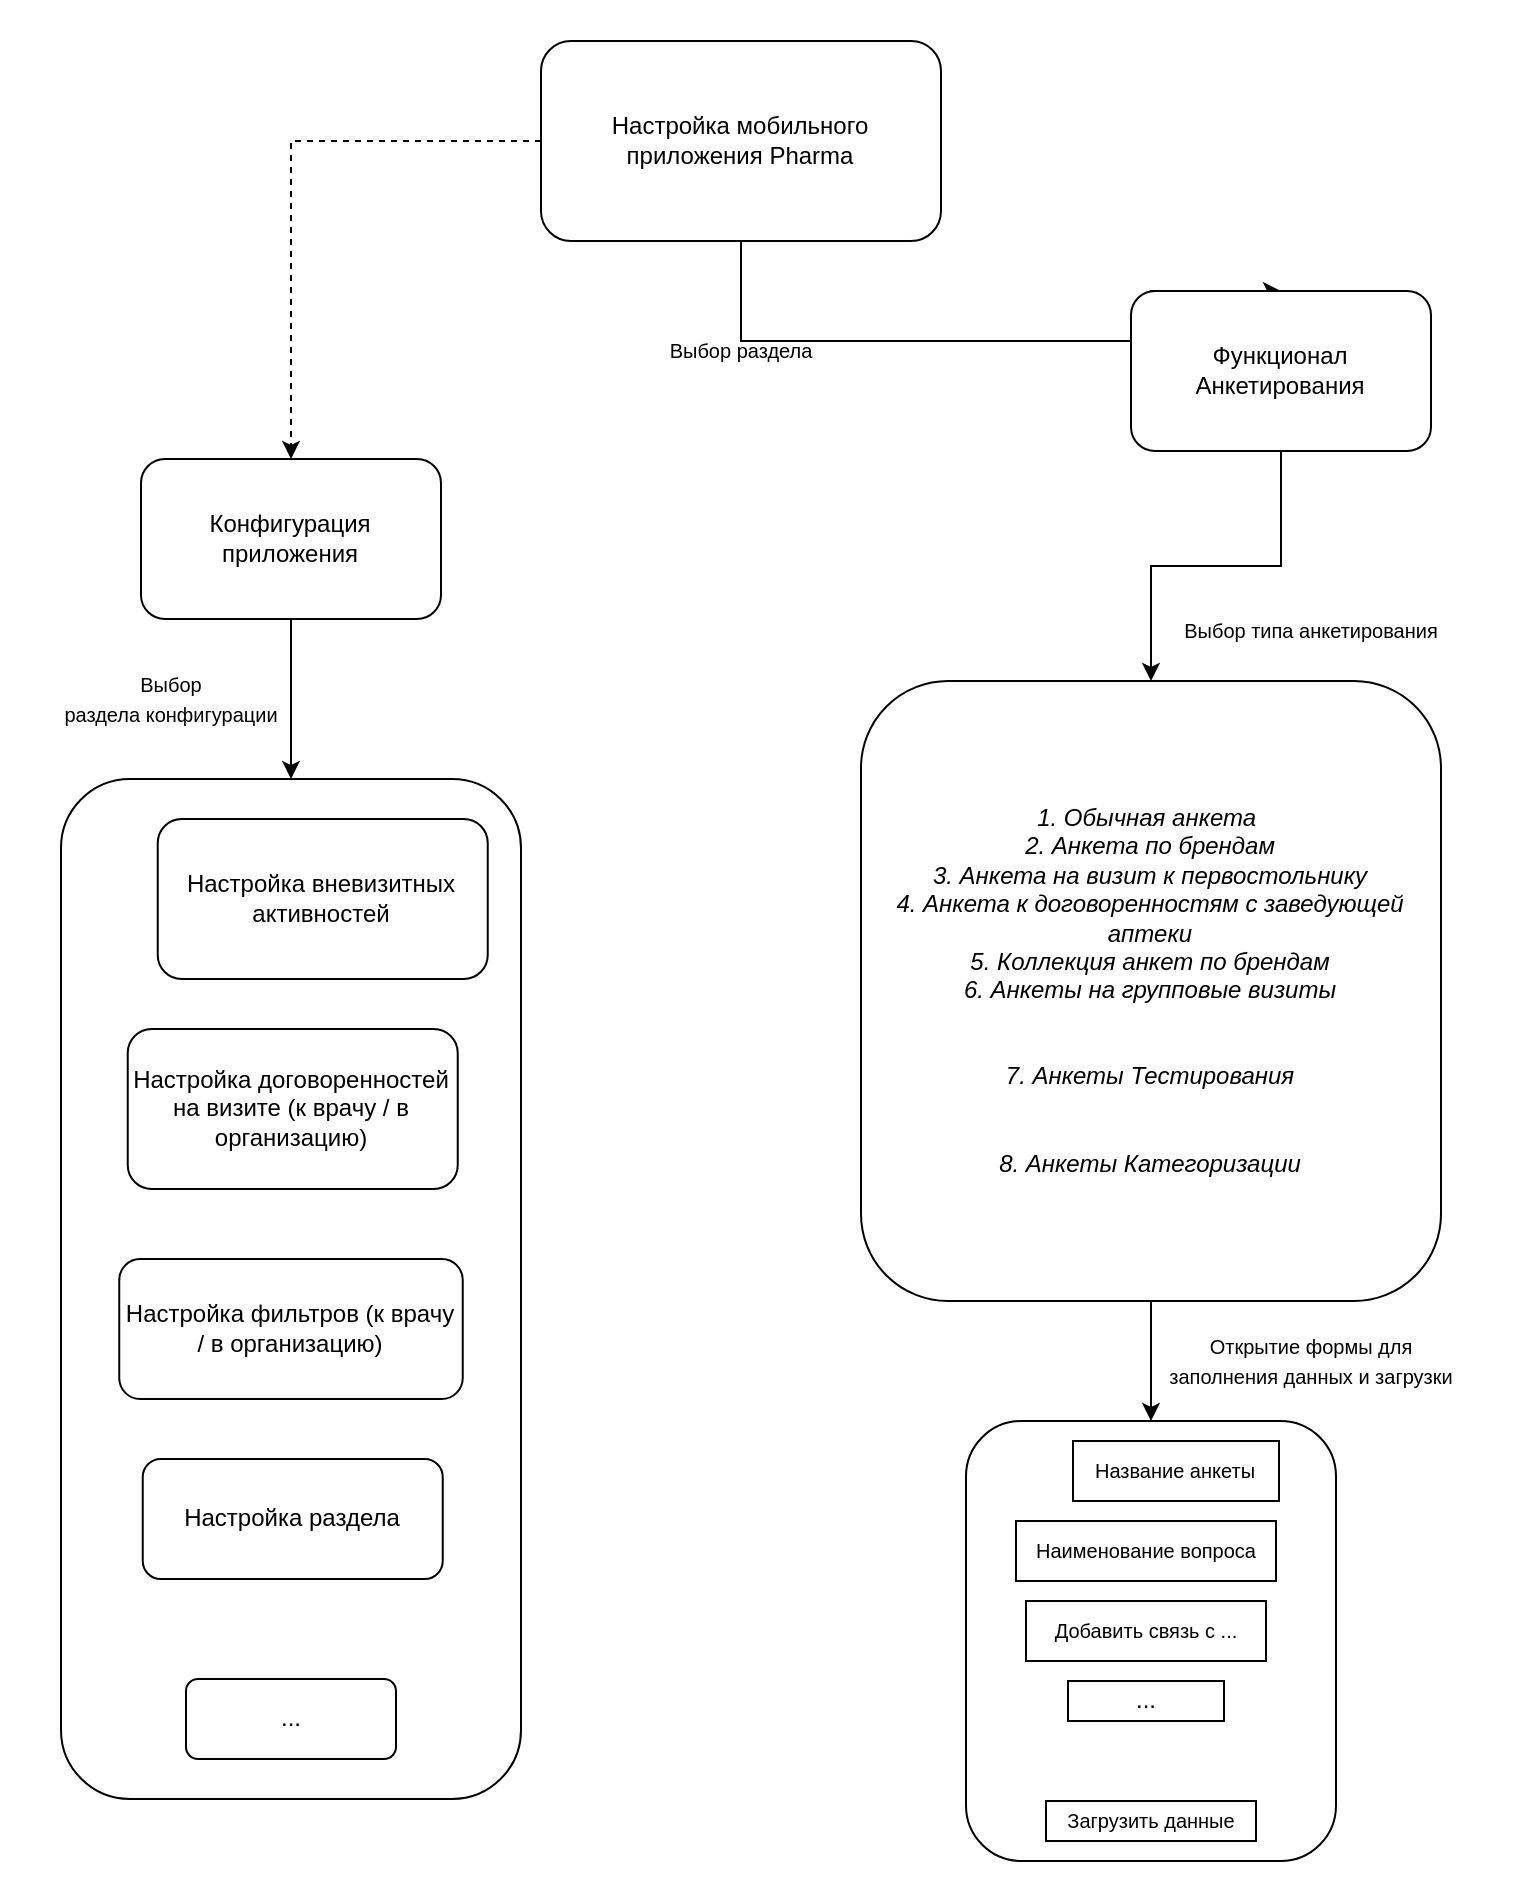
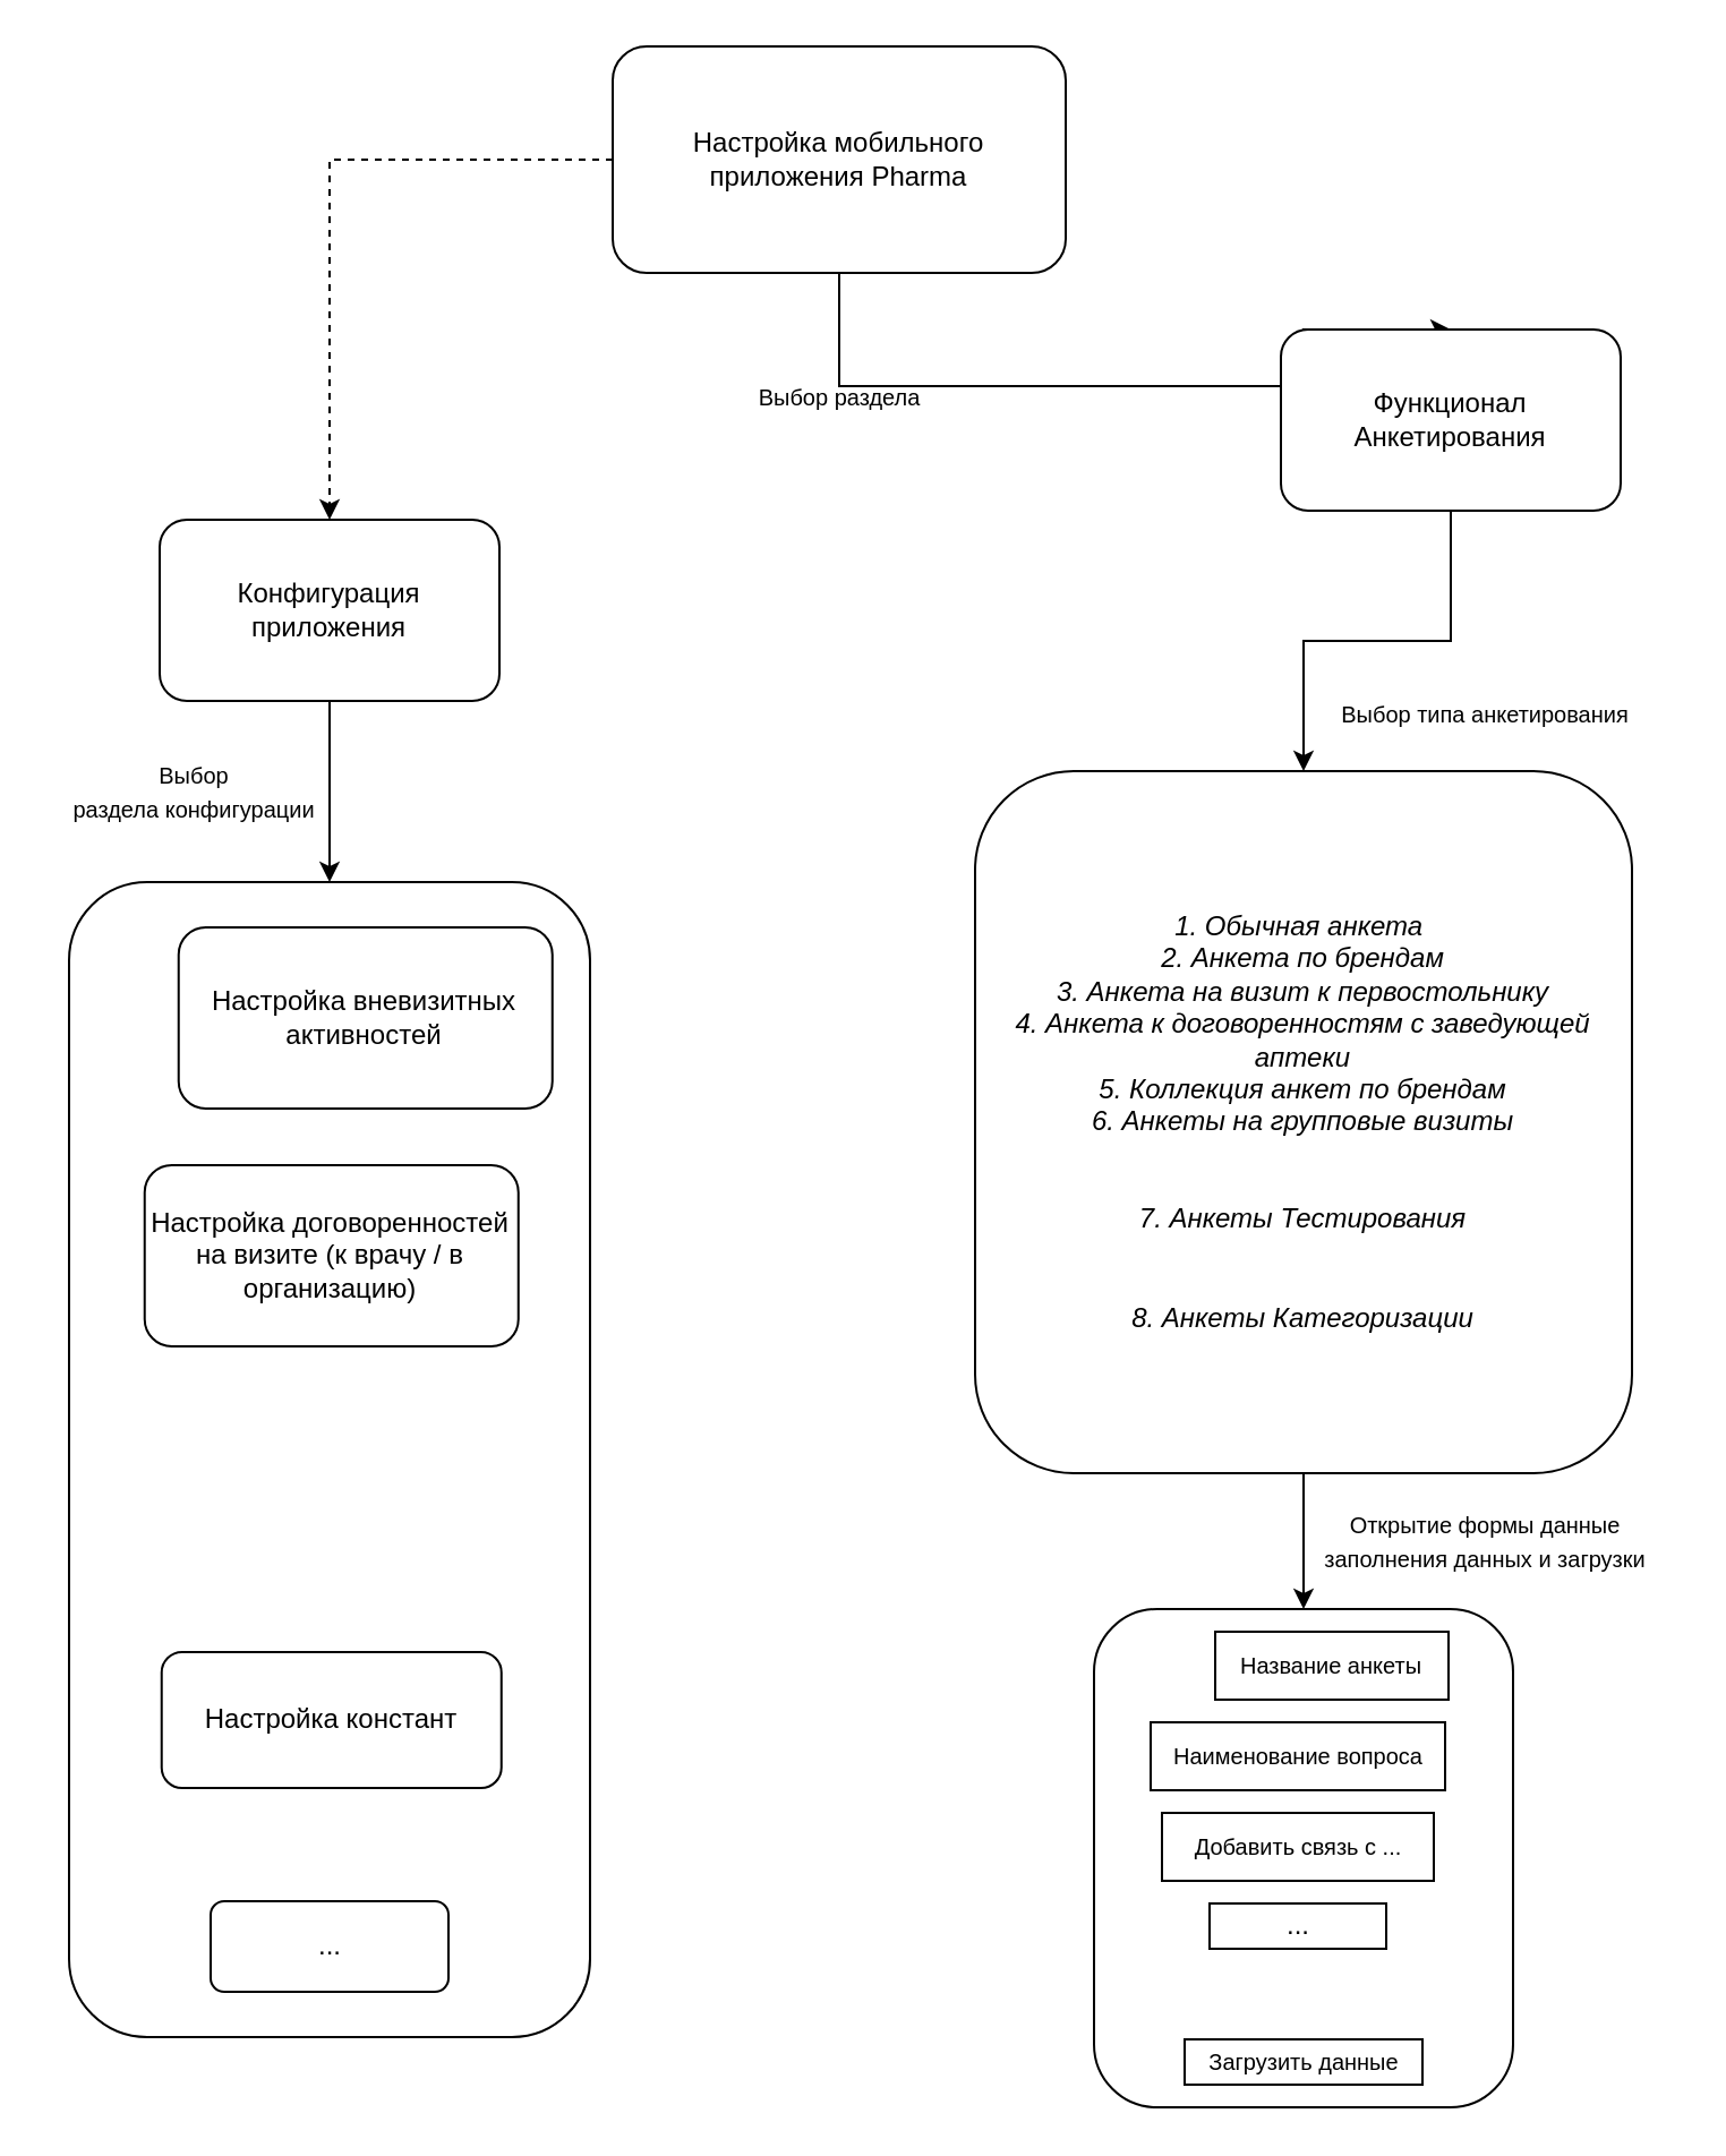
  <mxCell id="0" />
  <mxCell id="1" parent="0" />
  <mxCell id="2" value="" style="rounded=1;whiteSpace=wrap;html=1;" vertex="1" parent="1"><mxGeometry x="30" y="389" width="230" height="510" as="geometry" /></mxCell>
  <mxCell id="3" style="edgeStyle=orthogonalEdgeStyle;rounded=0;orthogonalLoop=1;jettySize=auto;html=1;entryX=0.5;entryY=0;entryDx=0;entryDy=0;dashed=1;" edge="1" parent="1" source="5" target="7"><mxGeometry relative="1" as="geometry" /></mxCell>
  <mxCell id="4" style="edgeStyle=orthogonalEdgeStyle;rounded=0;orthogonalLoop=1;jettySize=auto;html=1;entryX=0.5;entryY=0;entryDx=0;entryDy=0;" edge="1" parent="1" source="5" target="9"><mxGeometry relative="1" as="geometry"><Array as="points"><mxPoint x="370" y="170" /><mxPoint x="575" y="170" /></Array></mxGeometry></mxCell>
  <mxCell id="5" value="Настройка мобильного приложения Pharma" style="rounded=1;whiteSpace=wrap;html=1;" vertex="1" parent="1"><mxGeometry x="270" y="20" width="200" height="100" as="geometry" /></mxCell>
  <mxCell id="6" style="edgeStyle=orthogonalEdgeStyle;rounded=0;orthogonalLoop=1;jettySize=auto;html=1;entryX=0.5;entryY=0;entryDx=0;entryDy=0;" edge="1" parent="1" source="7" target="2"><mxGeometry relative="1" as="geometry" /></mxCell>
  <mxCell id="7" value="Конфигурация приложения" style="rounded=1;whiteSpace=wrap;html=1;" vertex="1" parent="1"><mxGeometry x="70" y="229" width="150" height="80" as="geometry" /></mxCell>
  <mxCell id="8" style="edgeStyle=orthogonalEdgeStyle;rounded=0;orthogonalLoop=1;jettySize=auto;html=1;" edge="1" parent="1" source="9" target="11"><mxGeometry relative="1" as="geometry" /></mxCell>
  <mxCell id="9" value="Функционал Анкетирования" style="rounded=1;whiteSpace=wrap;html=1;" vertex="1" parent="1"><mxGeometry x="565" y="145" width="150" height="80" as="geometry" /></mxCell>
  <mxCell id="10" style="edgeStyle=orthogonalEdgeStyle;rounded=0;orthogonalLoop=1;jettySize=auto;html=1;" edge="1" parent="1" source="11" target="12"><mxGeometry relative="1" as="geometry" /></mxCell>
  <mxCell id="11" value="&lt;i&gt;&lt;font style=&quot;font-size: 12px;&quot;&gt;1. Обычная анкета&lt;font style=&quot;font-size: 12px;&quot;&gt;&amp;nbsp;&lt;/font&gt;&lt;/font&gt;&lt;/i&gt;&lt;div&gt;&lt;font style=&quot;font-size: 12px;&quot;&gt;&lt;i&gt;2. Анкета по брендам&lt;/i&gt;&lt;/font&gt;&lt;/div&gt;&lt;div&gt;&lt;font style=&quot;font-size: 12px;&quot;&gt;&lt;i&gt;3. Анкета на визит к первостольнику&lt;/i&gt;&lt;/font&gt;&lt;/div&gt;&lt;div&gt;&lt;font style=&quot;font-size: 12px;&quot;&gt;&lt;i style=&quot;&quot;&gt;4. Анкета к договоренностям с заведующей аптеки&lt;br&gt;5. Коллекция анкет по брендам&lt;br&gt;6. Анкеты на групповые визиты&lt;br&gt;&lt;br&gt;&lt;br&gt;7. Анкеты Тестирования&lt;br&gt;&lt;br&gt;&lt;br&gt;8. Анкеты Категоризации&lt;/i&gt;&lt;/font&gt;&lt;/div&gt;" style="rounded=1;whiteSpace=wrap;html=1;" vertex="1" parent="1"><mxGeometry x="430" y="340" width="290" height="310" as="geometry" /></mxCell>
  <mxCell id="12" value="" style="rounded=1;whiteSpace=wrap;html=1;" vertex="1" parent="1"><mxGeometry x="482.5" y="710" width="185" height="220" as="geometry" /></mxCell>
  <mxCell id="13" value="&lt;font style=&quot;font-size: 10px;&quot;&gt;Название анкеты&lt;/font&gt;" style="rounded=0;whiteSpace=wrap;html=1;" vertex="1" parent="1"><mxGeometry x="536" y="720" width="103" height="30" as="geometry" /></mxCell>
  <mxCell id="14" value="&lt;font style=&quot;font-size: 10px;&quot;&gt;Наименование вопроса&lt;/font&gt;" style="rounded=0;whiteSpace=wrap;html=1;" vertex="1" parent="1"><mxGeometry x="507.5" y="760" width="130" height="30" as="geometry" /></mxCell>
  <mxCell id="15" value="&lt;font style=&quot;font-size: 10px;&quot;&gt;Добавить связь с ...&lt;/font&gt;" style="rounded=0;whiteSpace=wrap;html=1;" vertex="1" parent="1"><mxGeometry x="512.5" y="800" width="120" height="30" as="geometry" /></mxCell>
  <mxCell id="16" value="..." style="rounded=0;whiteSpace=wrap;html=1;" vertex="1" parent="1"><mxGeometry x="533.5" y="840" width="78" height="20" as="geometry" /></mxCell>
  <mxCell id="17" value="&lt;font style=&quot;font-size: 10px;&quot;&gt;Выбор раздела&lt;/font&gt;" style="text;html=1;align=center;verticalAlign=middle;resizable=0;points=[];autosize=1;strokeColor=none;fillColor=none;" vertex="1" parent="1"><mxGeometry x="325" y="160" width="90" height="30" as="geometry" /></mxCell>
  <mxCell id="18" value="&lt;font style=&quot;font-size: 10px;&quot;&gt;Выбор типа анкетирования&lt;/font&gt;" style="text;html=1;align=center;verticalAlign=middle;resizable=0;points=[];autosize=1;strokeColor=none;fillColor=none;" vertex="1" parent="1"><mxGeometry x="580" y="300" width="150" height="30" as="geometry" /></mxCell>
  <mxCell id="19" value="&lt;font style=&quot;font-size: 10px;&quot;&gt;Загрузить данные&lt;/font&gt;" style="rounded=0;whiteSpace=wrap;html=1;" vertex="1" parent="1"><mxGeometry x="522.5" y="900" width="105" height="20" as="geometry" /></mxCell>
- <mxCell id="20" value="&lt;font style=&quot;font-size: 10px;&quot;&gt;Открытие формы для &lt;br&gt;заполнения данных и загрузки&lt;/font&gt;" style="text;html=1;align=center;verticalAlign=middle;resizable=0;points=[];autosize=1;strokeColor=none;fillColor=none;" vertex="1" parent="1"><mxGeometry x="570" y="660" width="170" height="40" as="geometry" /></mxCell>
+ <mxCell id="20" value="&lt;font style=&quot;font-size: 10px;&quot;&gt;Открытие формы данные &lt;br&gt;заполнения данных и загрузки&lt;/font&gt;" style="text;html=1;align=center;verticalAlign=middle;resizable=0;points=[];autosize=1;strokeColor=none;fillColor=none;" vertex="1" parent="1"><mxGeometry x="570" y="660" width="170" height="40" as="geometry" /></mxCell>
  <mxCell id="21" value="Настройка вневизитных активностей" style="rounded=1;whiteSpace=wrap;html=1;" vertex="1" parent="1"><mxGeometry x="78.37" y="409" width="165" height="80" as="geometry" /></mxCell>
  <mxCell id="22" value="Настройка договоренностей на визите (к врачу / в организацию)" style="rounded=1;whiteSpace=wrap;html=1;" vertex="1" parent="1"><mxGeometry x="63.37" y="514" width="165" height="80" as="geometry" /></mxCell>
- <mxCell id="23" value="Настройка фильтров (к врачу / в организацию)" style="rounded=1;whiteSpace=wrap;html=1;" vertex="1" parent="1"><mxGeometry x="59.12" y="629" width="171.75" height="70" as="geometry" /></mxCell>
- <mxCell id="24" value="Настройка раздела" style="rounded=1;whiteSpace=wrap;html=1;" vertex="1" parent="1"><mxGeometry x="70.87" y="729" width="150" height="60" as="geometry" /></mxCell>
+ <mxCell id="24" value="Настройка констант" style="rounded=1;whiteSpace=wrap;html=1;" vertex="1" parent="1"><mxGeometry x="70.87" y="729" width="150" height="60" as="geometry" /></mxCell>
  <mxCell id="25" value="..." style="rounded=1;whiteSpace=wrap;html=1;" vertex="1" parent="1"><mxGeometry x="92.5" y="839" width="105" height="40" as="geometry" /></mxCell>
  <mxCell id="26" value="&lt;font style=&quot;font-size: 10px;&quot;&gt;Выбор&lt;br&gt;раздела конфигурации&lt;/font&gt;" style="text;html=1;align=center;verticalAlign=middle;resizable=0;points=[];autosize=1;strokeColor=none;fillColor=none;" vertex="1" parent="1"><mxGeometry x="20" y="329" width="130" height="40" as="geometry" /></mxCell>
